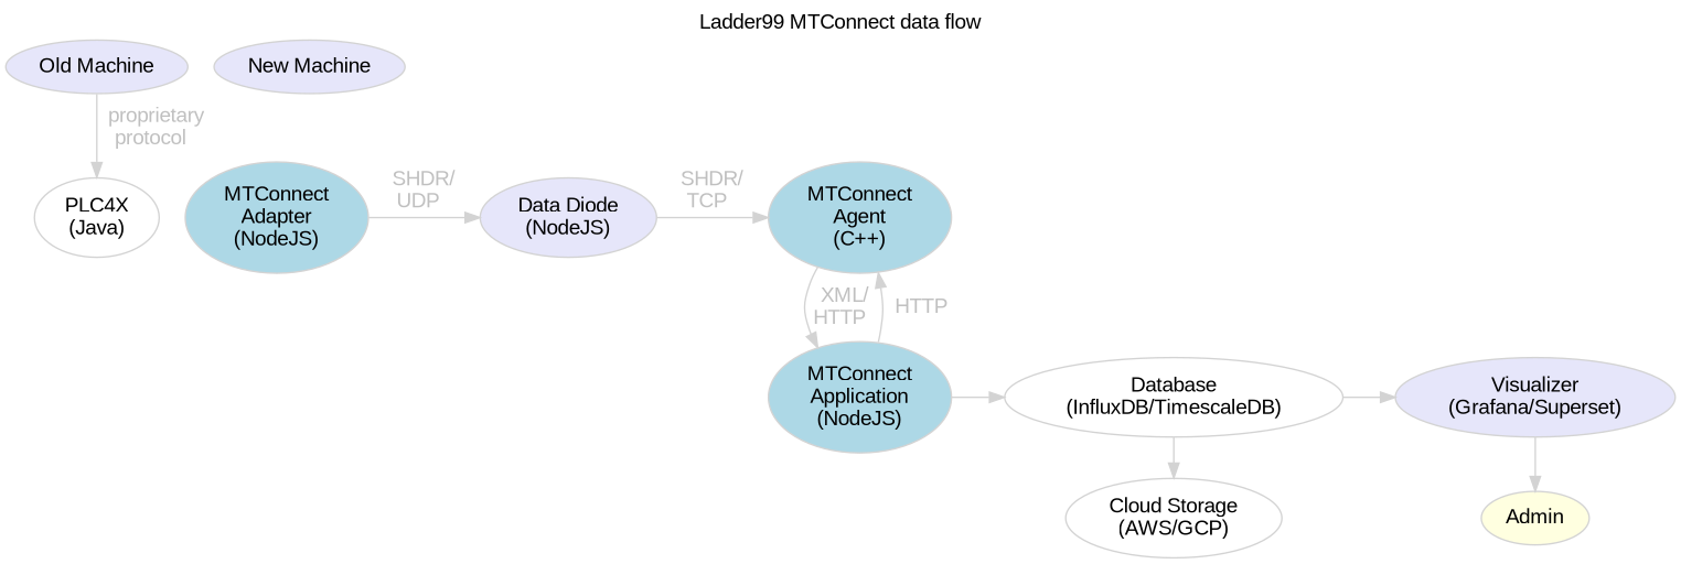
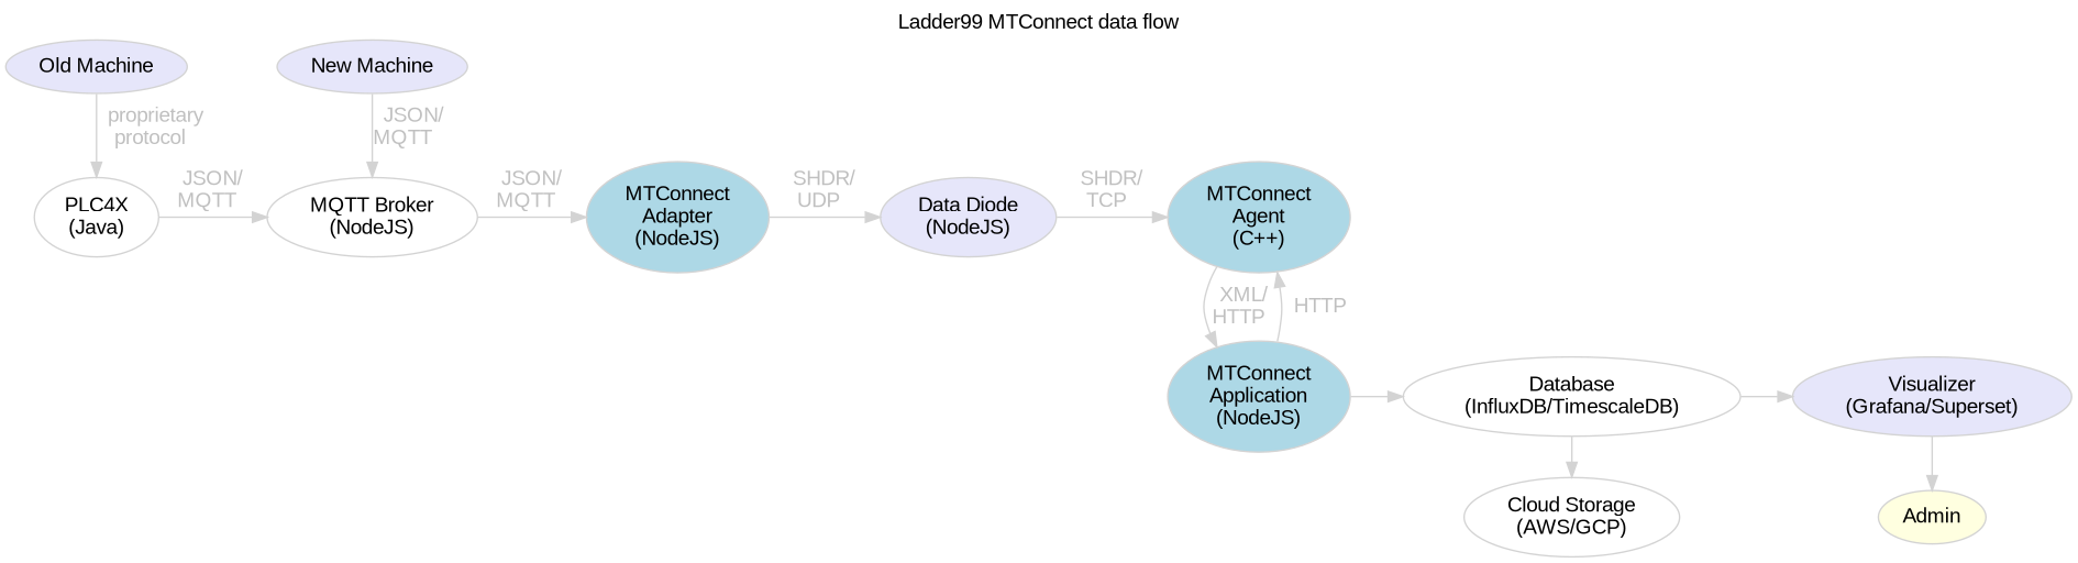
  digraph {
    color=lightgray
    fontname="Liberation Sans"
    label="Ladder99 MTConnect data flow"
    labelloc=t
    rankdir=TB
    ranksep=0.1
    node [color=lightgray fillcolor=lavender fontname="Liberation Sans" style=filled]
    edge [color=lightgray fontcolor=gray fontname="Liberation Sans"]
    n1 [label="Old Machine"]
    n2 [label="New Machine"]
    n3 [fillcolor=white label="PLC4X\n(Java)"]
+   n4 [fillcolor=white label="MQTT Broker\n(NodeJS)"]
    n5 [fillcolor=lightblue label="MTConnect\nAdapter\n(NodeJS)"]
    n6 [label="Data Diode\n(NodeJS)"]
    n7 [fillcolor=lightblue label="MTConnect\nAgent\n(C++)"]
    n8 [fillcolor=lightblue label="MTConnect\nApplication\n(NodeJS)"]
    n9 [fillcolor=white label="Database\n(InfluxDB/TimescaleDB)"]
    n10 [label="Visualizer\n(Grafana/Superset)"]
    n11 [fillcolor=white label="Cloud Storage\n(AWS/GCP)"]
    Admin [fillcolor=lightyellow]
    subgraph sub_1 {
      rank=same
      n1
      n2
    }
    subgraph sub_2 {
      rank=same
      n3
+     n4
      n5
      n6
      n7
    }
    subgraph sub_3 {
      rank=same
      n8
      n9
      n10
    }
    n1 -> n3 [label="  proprietary\nprotocol"]
+   n2 -> n4 [label="  JSON/\nMQTT  "]
+   n3 -> n4 [label="  JSON/  \nMQTT  "]
+   n4 -> n5 [label="  JSON/  \nMQTT  "]
    n5 -> n6 [label="  SHDR/  \nUDP  "]
    n6 -> n7 [label="  SHDR/  \nTCP  "]
    n7 -> n8 [label="  XML/  \nHTTP  "]
    n8 -> n7 [label="  HTTP"]
    n8 -> n9
    n9 -> n10
    n9 -> n11
    n10 -> Admin
  }
